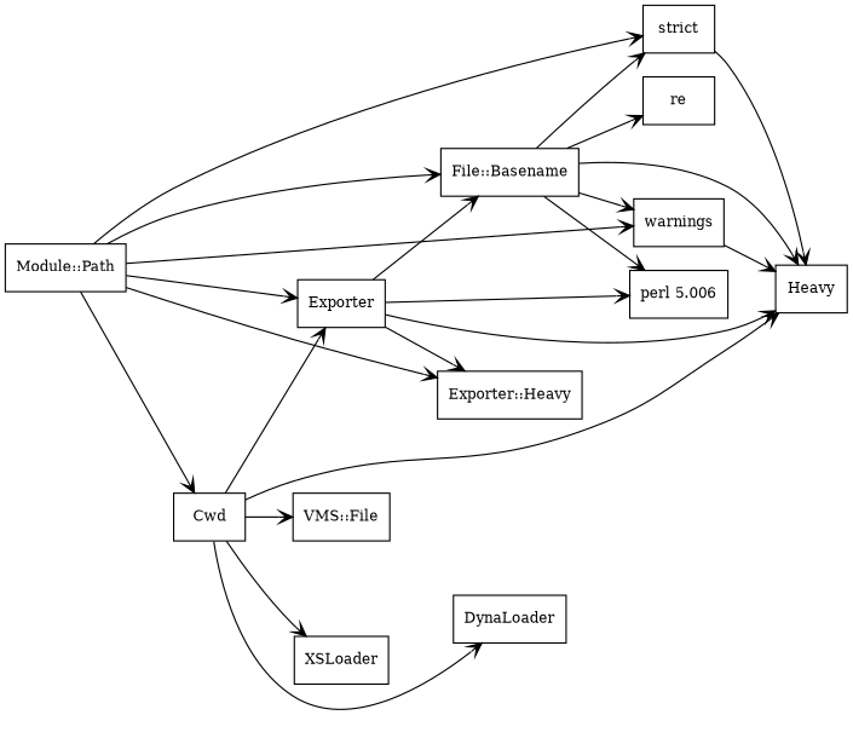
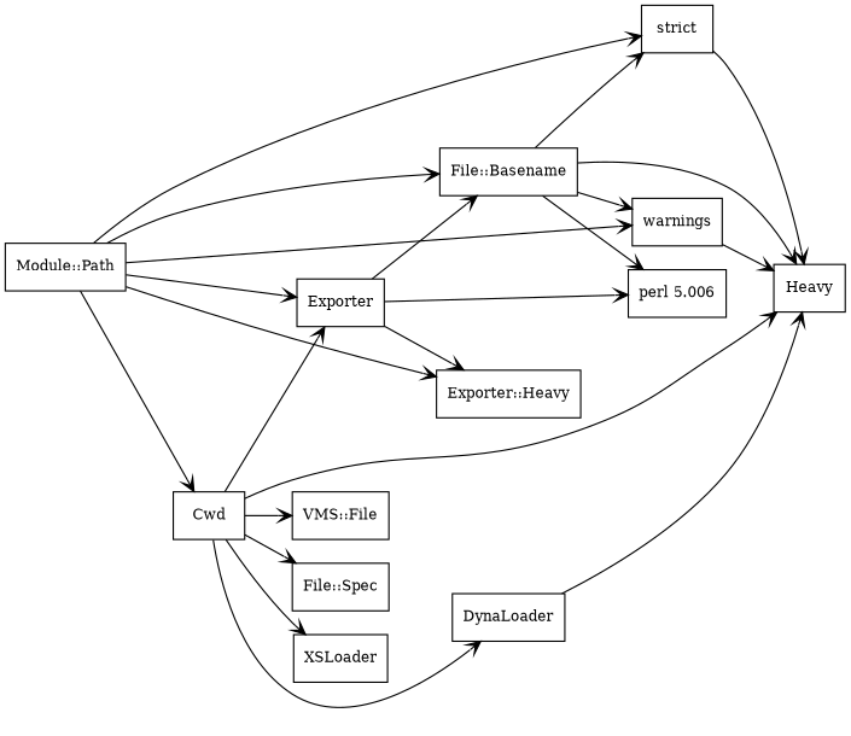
  digraph {
    rankdir=LR
    node [fillcolor=white fontsize=11 shape=box style=filled]
    edge [arrowhead=open color="#000000"]
    "Module::Path"
    "strict"
    Exporter
    "File::Basename"
    warnings
    Cwd
    "Exporter::Heavy"
    n8 [label=Heavy]
    "perl 5.006"
-   re
    n11 [label="VMS::File"]
    DynaLoader
+   "File::Spec"
    XSLoader
    "Module::Path" -> "strict"
    "Module::Path" -> Exporter
    "Module::Path" -> "File::Basename"
    "Module::Path" -> warnings
    "Module::Path" -> Cwd
    "Module::Path" -> "Exporter::Heavy"
    "strict" -> n8
    Exporter -> "File::Basename"
    Exporter -> "Exporter::Heavy"
-   Exporter -> n8
+   DynaLoader -> n8
    Exporter -> "perl 5.006"
    "File::Basename" -> "strict"
    "File::Basename" -> warnings
    "File::Basename" -> n8
    "File::Basename" -> "perl 5.006"
-   "File::Basename" -> re
    warnings -> n8
    Cwd -> Exporter
    Cwd -> n8
    Cwd -> n11
    Cwd -> DynaLoader
+   Cwd -> "File::Spec"
    Cwd -> XSLoader
  }
